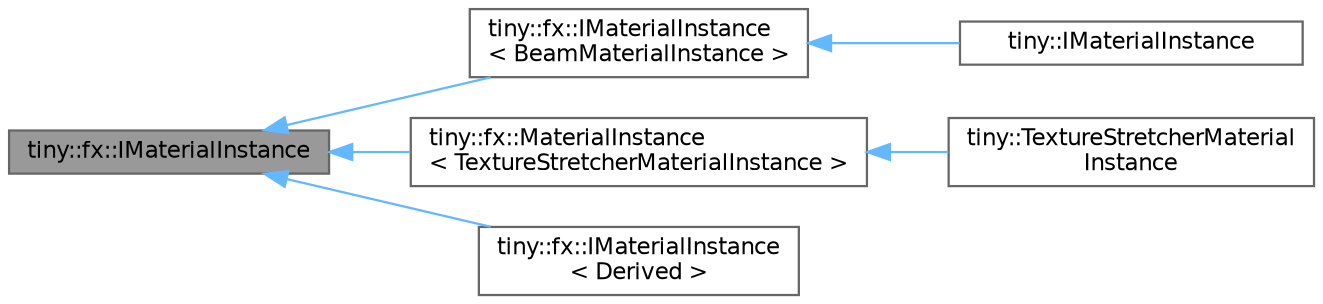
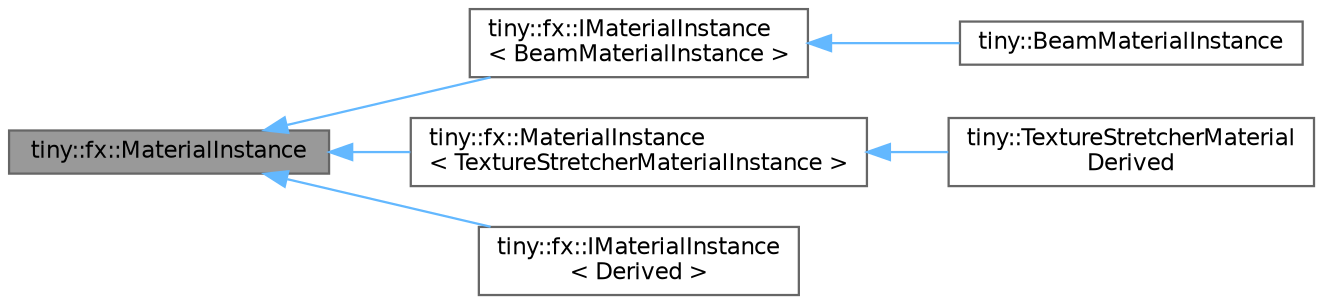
  digraph {
    rankdir=LR
    node [color=gray40 fillcolor=white fontname=Helvetica fontsize=10 shape=box style=filled]
    edge [color=steelblue1 dir=back fontname=Helvetica fontsize=10 labelfontname=Helvetica labelfontsize=10 style=solid]
-   n1 [fillcolor=grey60 fontcolor=black height=0.2 label="tiny::fx::IMaterialInstance" width=0.4]
+   n1 [fillcolor=grey60 fontcolor=black height=0.2 label="tiny::fx::MaterialInstance" width=0.4]
    n2 [height=0.2 label="tiny::fx::IMaterialInstance\l\< BeamMaterialInstance \>" width=0.4]
    n3 [height=0.2 label="tiny::fx::MaterialInstance\l\< TextureStretcherMaterialInstance \>" width=0.4]
    n4 [height=0.2 label="tiny::fx::IMaterialInstance\l\< Derived \>" width=0.4]
-   n5 [height=0.2 label="tiny::IMaterialInstance" width=0.4]
-   n6 [height=0.2 label="tiny::TextureStretcherMaterial\lInstance" width=0.4]
+   n5 [height=0.2 label="tiny::BeamMaterialInstance" width=0.4]
+   n6 [height=0.2 label="tiny::TextureStretcherMaterial\lDerived" width=0.4]
    n1 -> n2
    n1 -> n3
    n1 -> n4
    n2 -> n5
    n3 -> n6
  }
